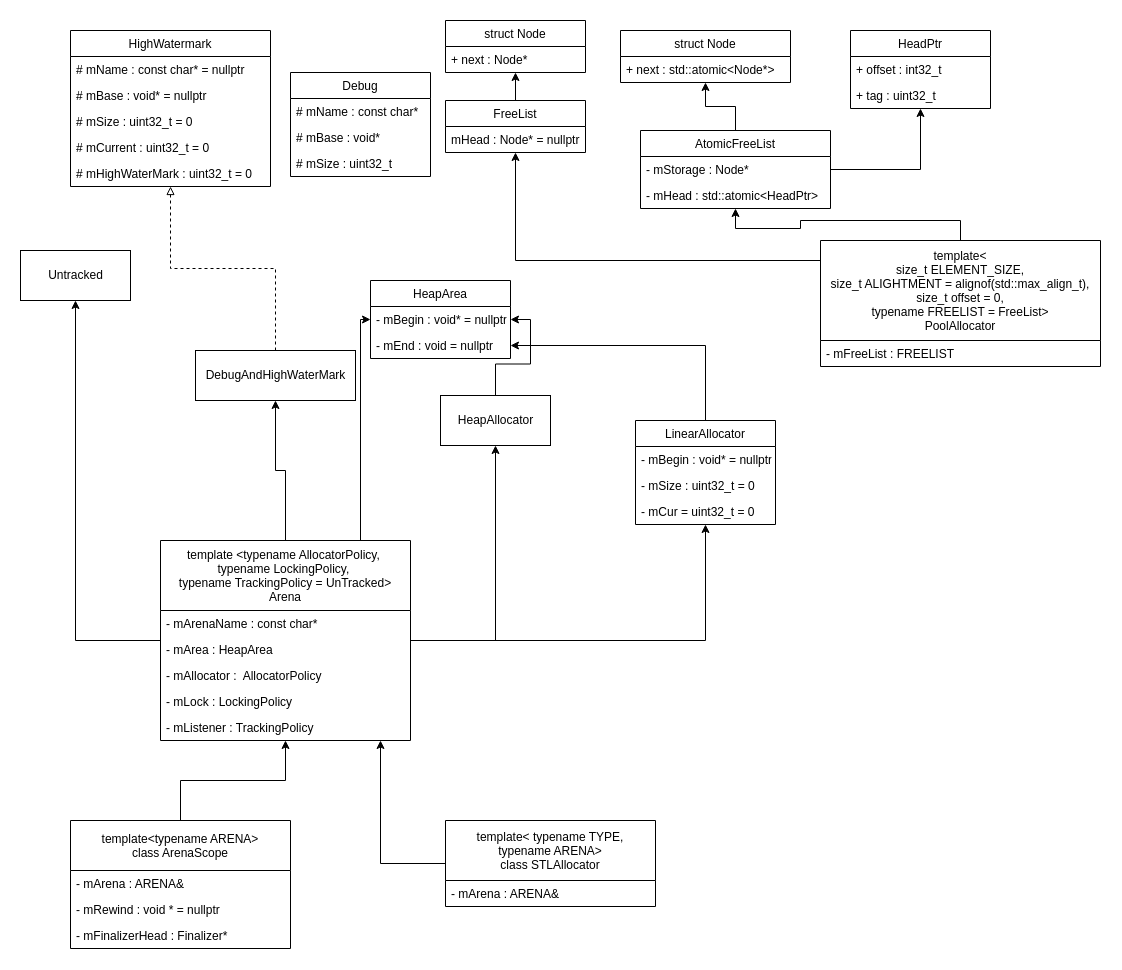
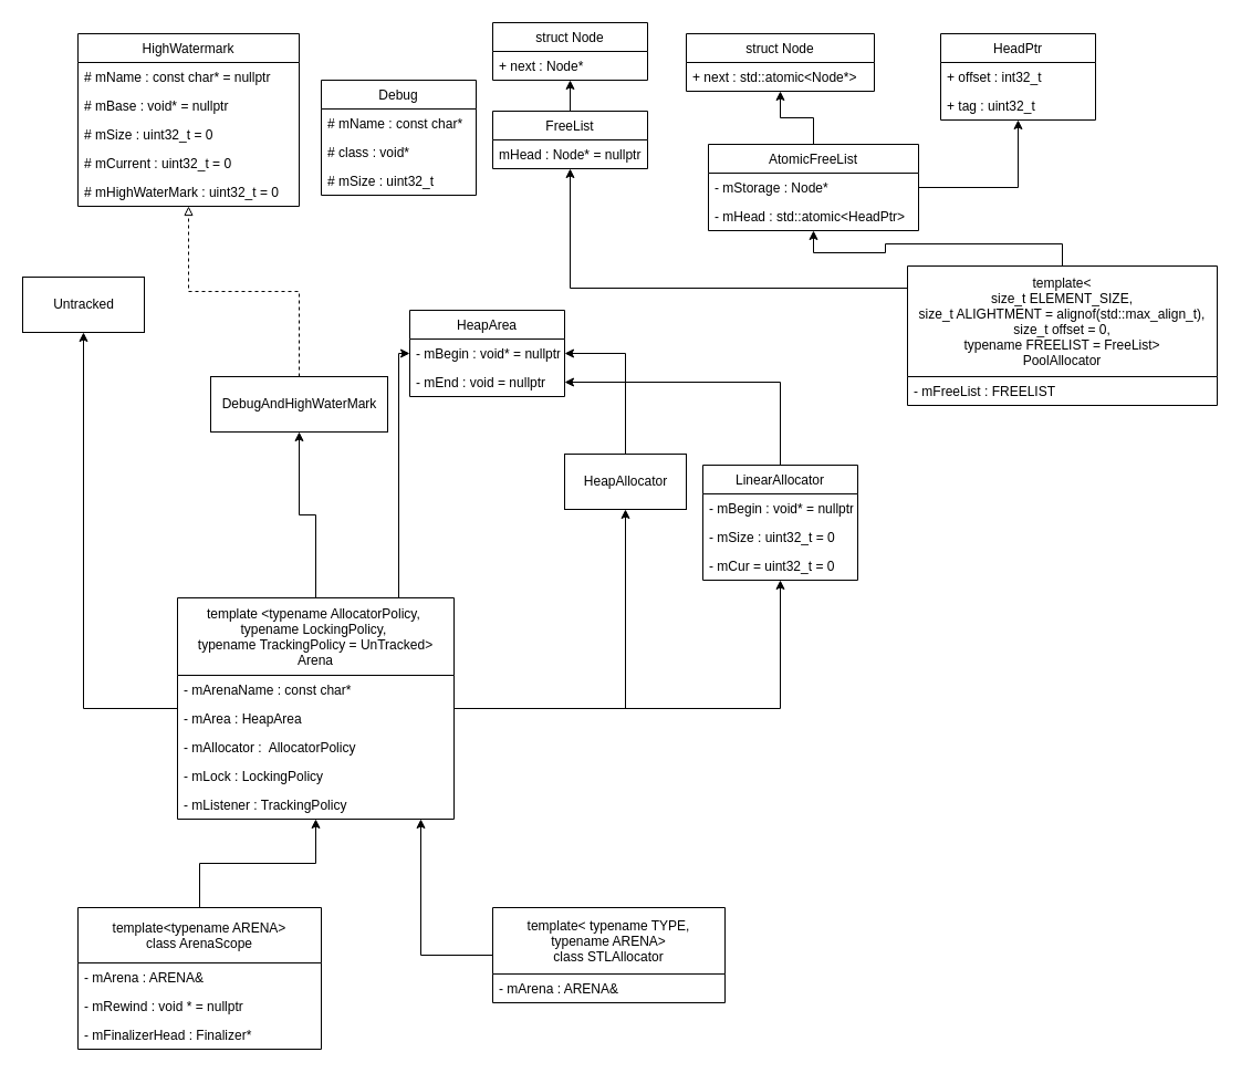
  <mxCell id="0" />
  <mxCell id="1" parent="0" />
  <mxCell id="2" style="edgeStyle=orthogonalEdgeStyle;rounded=0;orthogonalLoop=1;jettySize=auto;html=1;entryX=1;entryY=0.5;entryDx=0;entryDy=0;endArrow=classic;endFill=1;" edge="1" parent="1" source="3" target="30"><mxGeometry relative="1" as="geometry" /></mxCell>
  <mxCell id="3" value="LinearAllocator" style="swimlane;fontStyle=0;childLayout=stackLayout;horizontal=1;startSize=26;fillColor=none;horizontalStack=0;resizeParent=1;resizeParentMax=0;resizeLast=0;collapsible=1;marginBottom=0;" vertex="1" parent="1"><mxGeometry x="635" y="420" width="140" height="104" as="geometry" /></mxCell>
  <mxCell id="4" value="- mBegin : void* = nullptr" style="text;strokeColor=none;fillColor=none;align=left;verticalAlign=top;spacingLeft=4;spacingRight=4;overflow=hidden;rotatable=0;points=[[0,0.5],[1,0.5]];portConstraint=eastwest;" vertex="1" parent="3"><mxGeometry y="26" width="140" height="26" as="geometry" /></mxCell>
  <mxCell id="5" value="- mSize : uint32_t = 0" style="text;strokeColor=none;fillColor=none;align=left;verticalAlign=top;spacingLeft=4;spacingRight=4;overflow=hidden;rotatable=0;points=[[0,0.5],[1,0.5]];portConstraint=eastwest;" vertex="1" parent="3"><mxGeometry y="52" width="140" height="26" as="geometry" /></mxCell>
  <mxCell id="6" value="- mCur = uint32_t = 0" style="text;strokeColor=none;fillColor=none;align=left;verticalAlign=top;spacingLeft=4;spacingRight=4;overflow=hidden;rotatable=0;points=[[0,0.5],[1,0.5]];portConstraint=eastwest;" vertex="1" parent="3"><mxGeometry y="78" width="140" height="26" as="geometry" /></mxCell>
  <mxCell id="7" style="edgeStyle=orthogonalEdgeStyle;rounded=0;orthogonalLoop=1;jettySize=auto;html=1;entryX=1;entryY=0.5;entryDx=0;entryDy=0;endArrow=classic;endFill=1;" edge="1" parent="1" source="8" target="29"><mxGeometry relative="1" as="geometry" /></mxCell>
- <mxCell id="8" value="HeapAllocator" style="html=1;" vertex="1" parent="1"><mxGeometry x="440" y="395" width="110" height="50" as="geometry" /></mxCell>
+ <mxCell id="8" value="HeapAllocator" style="html=1;" vertex="1" parent="1"><mxGeometry x="510" y="410" width="110" height="50" as="geometry" /></mxCell>
  <mxCell id="9" style="edgeStyle=orthogonalEdgeStyle;rounded=0;orthogonalLoop=1;jettySize=auto;html=1;" edge="1" parent="1" source="10" target="12"><mxGeometry relative="1" as="geometry" /></mxCell>
  <mxCell id="10" value="FreeList" style="swimlane;fontStyle=0;childLayout=stackLayout;horizontal=1;startSize=26;fillColor=none;horizontalStack=0;resizeParent=1;resizeParentMax=0;resizeLast=0;collapsible=1;marginBottom=0;" vertex="1" parent="1"><mxGeometry x="445" y="100" width="140" height="52" as="geometry" /></mxCell>
  <mxCell id="11" value="mHead : Node* = nullptr" style="text;strokeColor=none;fillColor=none;align=left;verticalAlign=top;spacingLeft=4;spacingRight=4;overflow=hidden;rotatable=0;points=[[0,0.5],[1,0.5]];portConstraint=eastwest;" vertex="1" parent="10"><mxGeometry y="26" width="140" height="26" as="geometry" /></mxCell>
  <mxCell id="12" value="struct Node" style="swimlane;fontStyle=0;childLayout=stackLayout;horizontal=1;startSize=26;fillColor=none;horizontalStack=0;resizeParent=1;resizeParentMax=0;resizeLast=0;collapsible=1;marginBottom=0;" vertex="1" parent="1"><mxGeometry x="445" y="20" width="140" height="52" as="geometry" /></mxCell>
  <mxCell id="13" value="+ next : Node*" style="text;strokeColor=none;fillColor=none;align=left;verticalAlign=top;spacingLeft=4;spacingRight=4;overflow=hidden;rotatable=0;points=[[0,0.5],[1,0.5]];portConstraint=eastwest;" vertex="1" parent="12"><mxGeometry y="26" width="140" height="26" as="geometry" /></mxCell>
  <mxCell id="14" style="edgeStyle=orthogonalEdgeStyle;rounded=0;orthogonalLoop=1;jettySize=auto;html=1;" edge="1" parent="1" source="16" target="19"><mxGeometry relative="1" as="geometry" /></mxCell>
  <mxCell id="15" style="edgeStyle=orthogonalEdgeStyle;rounded=0;orthogonalLoop=1;jettySize=auto;html=1;" edge="1" parent="1" source="16" target="21"><mxGeometry relative="1" as="geometry" /></mxCell>
  <mxCell id="16" value="AtomicFreeList" style="swimlane;fontStyle=0;childLayout=stackLayout;horizontal=1;startSize=26;fillColor=none;horizontalStack=0;resizeParent=1;resizeParentMax=0;resizeLast=0;collapsible=1;marginBottom=0;" vertex="1" parent="1"><mxGeometry x="640" y="130" width="190" height="78" as="geometry" /></mxCell>
  <mxCell id="17" value="- mStorage : Node*" style="text;strokeColor=none;fillColor=none;align=left;verticalAlign=top;spacingLeft=4;spacingRight=4;overflow=hidden;rotatable=0;points=[[0,0.5],[1,0.5]];portConstraint=eastwest;" vertex="1" parent="16"><mxGeometry y="26" width="190" height="26" as="geometry" /></mxCell>
  <mxCell id="18" value="- mHead : std::atomic&lt;HeadPtr&gt;" style="text;strokeColor=none;fillColor=none;align=left;verticalAlign=top;spacingLeft=4;spacingRight=4;overflow=hidden;rotatable=0;points=[[0,0.5],[1,0.5]];portConstraint=eastwest;" vertex="1" parent="16"><mxGeometry y="52" width="190" height="26" as="geometry" /></mxCell>
  <mxCell id="19" value="struct Node" style="swimlane;fontStyle=0;childLayout=stackLayout;horizontal=1;startSize=26;fillColor=none;horizontalStack=0;resizeParent=1;resizeParentMax=0;resizeLast=0;collapsible=1;marginBottom=0;" vertex="1" parent="1"><mxGeometry x="620" y="30" width="170" height="52" as="geometry" /></mxCell>
  <mxCell id="20" value="+ next : std::atomic&lt;Node*&gt;" style="text;strokeColor=none;fillColor=none;align=left;verticalAlign=top;spacingLeft=4;spacingRight=4;overflow=hidden;rotatable=0;points=[[0,0.5],[1,0.5]];portConstraint=eastwest;" vertex="1" parent="19"><mxGeometry y="26" width="170" height="26" as="geometry" /></mxCell>
  <mxCell id="21" value="HeadPtr" style="swimlane;fontStyle=0;childLayout=stackLayout;horizontal=1;startSize=26;fillColor=none;horizontalStack=0;resizeParent=1;resizeParentMax=0;resizeLast=0;collapsible=1;marginBottom=0;" vertex="1" parent="1"><mxGeometry x="850" y="30" width="140" height="78" as="geometry" /></mxCell>
  <mxCell id="22" value="+ offset : int32_t" style="text;strokeColor=none;fillColor=none;align=left;verticalAlign=top;spacingLeft=4;spacingRight=4;overflow=hidden;rotatable=0;points=[[0,0.5],[1,0.5]];portConstraint=eastwest;" vertex="1" parent="21"><mxGeometry y="26" width="140" height="26" as="geometry" /></mxCell>
  <mxCell id="23" value="+ tag : uint32_t" style="text;strokeColor=none;fillColor=none;align=left;verticalAlign=top;spacingLeft=4;spacingRight=4;overflow=hidden;rotatable=0;points=[[0,0.5],[1,0.5]];portConstraint=eastwest;" vertex="1" parent="21"><mxGeometry y="52" width="140" height="26" as="geometry" /></mxCell>
  <mxCell id="24" style="edgeStyle=orthogonalEdgeStyle;rounded=0;orthogonalLoop=1;jettySize=auto;html=1;" edge="1" parent="1" source="26" target="10"><mxGeometry relative="1" as="geometry"><Array as="points"><mxPoint x="515" y="260" /></Array></mxGeometry></mxCell>
  <mxCell id="25" style="edgeStyle=orthogonalEdgeStyle;rounded=0;orthogonalLoop=1;jettySize=auto;html=1;" edge="1" parent="1" source="26" target="16"><mxGeometry relative="1" as="geometry" /></mxCell>
  <mxCell id="26" value="template&lt;&#10;size_t ELEMENT_SIZE,&#10;size_t ALIGHTMENT = alignof(std::max_align_t),&#10;size_t offset = 0,&#10;typename FREELIST = FreeList&gt;&#10;PoolAllocator" style="swimlane;fontStyle=0;childLayout=stackLayout;horizontal=1;startSize=100;fillColor=none;horizontalStack=0;resizeParent=1;resizeParentMax=0;resizeLast=0;collapsible=1;marginBottom=0;" vertex="1" parent="1"><mxGeometry x="820" y="240" width="280" height="126" as="geometry" /></mxCell>
  <mxCell id="27" value="- mFreeList : FREELIST" style="text;strokeColor=none;fillColor=none;align=left;verticalAlign=top;spacingLeft=4;spacingRight=4;overflow=hidden;rotatable=0;points=[[0,0.5],[1,0.5]];portConstraint=eastwest;" vertex="1" parent="26"><mxGeometry y="100" width="280" height="26" as="geometry" /></mxCell>
  <mxCell id="28" value="HeapArea" style="swimlane;fontStyle=0;childLayout=stackLayout;horizontal=1;startSize=26;fillColor=none;horizontalStack=0;resizeParent=1;resizeParentMax=0;resizeLast=0;collapsible=1;marginBottom=0;" vertex="1" parent="1"><mxGeometry x="370" y="280" width="140" height="78" as="geometry" /></mxCell>
  <mxCell id="29" value="- mBegin : void* = nullptr" style="text;strokeColor=none;fillColor=none;align=left;verticalAlign=top;spacingLeft=4;spacingRight=4;overflow=hidden;rotatable=0;points=[[0,0.5],[1,0.5]];portConstraint=eastwest;" vertex="1" parent="28"><mxGeometry y="26" width="140" height="26" as="geometry" /></mxCell>
  <mxCell id="30" value="- mEnd : void = nullptr" style="text;strokeColor=none;fillColor=none;align=left;verticalAlign=top;spacingLeft=4;spacingRight=4;overflow=hidden;rotatable=0;points=[[0,0.5],[1,0.5]];portConstraint=eastwest;" vertex="1" parent="28"><mxGeometry y="52" width="140" height="26" as="geometry" /></mxCell>
  <mxCell id="31" value="Untracked" style="html=1;" vertex="1" parent="1"><mxGeometry x="20" y="250" width="110" height="50" as="geometry" /></mxCell>
  <mxCell id="32" value="HighWatermark" style="swimlane;fontStyle=0;childLayout=stackLayout;horizontal=1;startSize=26;fillColor=none;horizontalStack=0;resizeParent=1;resizeParentMax=0;resizeLast=0;collapsible=1;marginBottom=0;" vertex="1" parent="1"><mxGeometry x="70" y="30" width="200" height="156" as="geometry" /></mxCell>
  <mxCell id="33" value="# mName : const char* = nullptr" style="text;strokeColor=none;fillColor=none;align=left;verticalAlign=top;spacingLeft=4;spacingRight=4;overflow=hidden;rotatable=0;points=[[0,0.5],[1,0.5]];portConstraint=eastwest;" vertex="1" parent="32"><mxGeometry y="26" width="200" height="26" as="geometry" /></mxCell>
  <mxCell id="34" value="# mBase : void* = nullptr" style="text;strokeColor=none;fillColor=none;align=left;verticalAlign=top;spacingLeft=4;spacingRight=4;overflow=hidden;rotatable=0;points=[[0,0.5],[1,0.5]];portConstraint=eastwest;" vertex="1" parent="32"><mxGeometry y="52" width="200" height="26" as="geometry" /></mxCell>
  <mxCell id="35" value="# mSize : uint32_t = 0" style="text;strokeColor=none;fillColor=none;align=left;verticalAlign=top;spacingLeft=4;spacingRight=4;overflow=hidden;rotatable=0;points=[[0,0.5],[1,0.5]];portConstraint=eastwest;" vertex="1" parent="32"><mxGeometry y="78" width="200" height="26" as="geometry" /></mxCell>
  <mxCell id="36" value="# mCurrent : uint32_t = 0" style="text;strokeColor=none;fillColor=none;align=left;verticalAlign=top;spacingLeft=4;spacingRight=4;overflow=hidden;rotatable=0;points=[[0,0.5],[1,0.5]];portConstraint=eastwest;" vertex="1" parent="32"><mxGeometry y="104" width="200" height="26" as="geometry" /></mxCell>
  <mxCell id="37" value="# mHighWaterMark : uint32_t = 0" style="text;strokeColor=none;fillColor=none;align=left;verticalAlign=top;spacingLeft=4;spacingRight=4;overflow=hidden;rotatable=0;points=[[0,0.5],[1,0.5]];portConstraint=eastwest;" vertex="1" parent="32"><mxGeometry y="130" width="200" height="26" as="geometry" /></mxCell>
  <mxCell id="38" value="Debug" style="swimlane;fontStyle=0;childLayout=stackLayout;horizontal=1;startSize=26;fillColor=none;horizontalStack=0;resizeParent=1;resizeParentMax=0;resizeLast=0;collapsible=1;marginBottom=0;" vertex="1" parent="1"><mxGeometry x="290" y="72" width="140" height="104" as="geometry" /></mxCell>
  <mxCell id="39" value="# mName : const char* " style="text;strokeColor=none;fillColor=none;align=left;verticalAlign=top;spacingLeft=4;spacingRight=4;overflow=hidden;rotatable=0;points=[[0,0.5],[1,0.5]];portConstraint=eastwest;" vertex="1" parent="38"><mxGeometry y="26" width="140" height="26" as="geometry" /></mxCell>
- <mxCell id="40" value="# mBase : void*" style="text;strokeColor=none;fillColor=none;align=left;verticalAlign=top;spacingLeft=4;spacingRight=4;overflow=hidden;rotatable=0;points=[[0,0.5],[1,0.5]];portConstraint=eastwest;" vertex="1" parent="38"><mxGeometry y="52" width="140" height="26" as="geometry" /></mxCell>
+ <mxCell id="40" value="# class : void*" style="text;strokeColor=none;fillColor=none;align=left;verticalAlign=top;spacingLeft=4;spacingRight=4;overflow=hidden;rotatable=0;points=[[0,0.5],[1,0.5]];portConstraint=eastwest;" vertex="1" parent="38"><mxGeometry y="52" width="140" height="26" as="geometry" /></mxCell>
  <mxCell id="41" value="# mSize : uint32_t" style="text;strokeColor=none;fillColor=none;align=left;verticalAlign=top;spacingLeft=4;spacingRight=4;overflow=hidden;rotatable=0;points=[[0,0.5],[1,0.5]];portConstraint=eastwest;" vertex="1" parent="38"><mxGeometry y="78" width="140" height="26" as="geometry" /></mxCell>
  <mxCell id="42" style="edgeStyle=orthogonalEdgeStyle;rounded=0;orthogonalLoop=1;jettySize=auto;html=1;endArrow=block;endFill=0;dashed=1;" edge="1" parent="1" source="43" target="32"><mxGeometry relative="1" as="geometry" /></mxCell>
- <mxCell id="43" value="DebugAndHighWaterMark" style="html=1;" vertex="1" parent="1"><mxGeometry x="195" y="350" width="160" height="50" as="geometry" /></mxCell>
+ <mxCell id="43" value="DebugAndHighWaterMark" style="html=1;" vertex="1" parent="1"><mxGeometry x="190" y="340" width="160" height="50" as="geometry" /></mxCell>
  <mxCell id="44" style="edgeStyle=orthogonalEdgeStyle;rounded=0;orthogonalLoop=1;jettySize=auto;html=1;endArrow=classic;endFill=1;" edge="1" parent="1" source="49" target="43"><mxGeometry relative="1" as="geometry" /></mxCell>
  <mxCell id="45" style="edgeStyle=orthogonalEdgeStyle;rounded=0;orthogonalLoop=1;jettySize=auto;html=1;endArrow=classic;endFill=1;" edge="1" parent="1" source="49" target="31"><mxGeometry relative="1" as="geometry" /></mxCell>
  <mxCell id="46" style="edgeStyle=orthogonalEdgeStyle;rounded=0;orthogonalLoop=1;jettySize=auto;html=1;endArrow=classic;endFill=1;" edge="1" parent="1" source="49" target="3"><mxGeometry relative="1" as="geometry" /></mxCell>
  <mxCell id="47" style="edgeStyle=orthogonalEdgeStyle;rounded=0;orthogonalLoop=1;jettySize=auto;html=1;endArrow=classic;endFill=1;" edge="1" parent="1" source="49" target="8"><mxGeometry relative="1" as="geometry" /></mxCell>
  <mxCell id="48" style="edgeStyle=orthogonalEdgeStyle;rounded=0;orthogonalLoop=1;jettySize=auto;html=1;endArrow=classic;endFill=1;" edge="1" parent="1" source="49" target="29"><mxGeometry relative="1" as="geometry"><Array as="points"><mxPoint x="360" y="319" /></Array></mxGeometry></mxCell>
  <mxCell id="49" value="template &lt;typename AllocatorPolicy, &#10;typename LockingPolicy, &#10;typename TrackingPolicy = UnTracked&gt;&#10;Arena" style="swimlane;fontStyle=0;childLayout=stackLayout;horizontal=1;startSize=70;fillColor=none;horizontalStack=0;resizeParent=1;resizeParentMax=0;resizeLast=0;collapsible=1;marginBottom=0;" vertex="1" parent="1"><mxGeometry x="160" y="540" width="250" height="200" as="geometry" /></mxCell>
  <mxCell id="50" value="- mArenaName : const char*" style="text;strokeColor=none;fillColor=none;align=left;verticalAlign=top;spacingLeft=4;spacingRight=4;overflow=hidden;rotatable=0;points=[[0,0.5],[1,0.5]];portConstraint=eastwest;" vertex="1" parent="49"><mxGeometry y="70" width="250" height="26" as="geometry" /></mxCell>
  <mxCell id="51" value="- mArea : HeapArea" style="text;strokeColor=none;fillColor=none;align=left;verticalAlign=top;spacingLeft=4;spacingRight=4;overflow=hidden;rotatable=0;points=[[0,0.5],[1,0.5]];portConstraint=eastwest;" vertex="1" parent="49"><mxGeometry y="96" width="250" height="26" as="geometry" /></mxCell>
  <mxCell id="52" value="- mAllocator :  AllocatorPolicy" style="text;strokeColor=none;fillColor=none;align=left;verticalAlign=top;spacingLeft=4;spacingRight=4;overflow=hidden;rotatable=0;points=[[0,0.5],[1,0.5]];portConstraint=eastwest;" vertex="1" parent="49"><mxGeometry y="122" width="250" height="26" as="geometry" /></mxCell>
  <mxCell id="53" value="- mLock : LockingPolicy" style="text;strokeColor=none;fillColor=none;align=left;verticalAlign=top;spacingLeft=4;spacingRight=4;overflow=hidden;rotatable=0;points=[[0,0.5],[1,0.5]];portConstraint=eastwest;" vertex="1" parent="49"><mxGeometry y="148" width="250" height="26" as="geometry" /></mxCell>
  <mxCell id="54" value="- mListener : TrackingPolicy" style="text;strokeColor=none;fillColor=none;align=left;verticalAlign=top;spacingLeft=4;spacingRight=4;overflow=hidden;rotatable=0;points=[[0,0.5],[1,0.5]];portConstraint=eastwest;" vertex="1" parent="49"><mxGeometry y="174" width="250" height="26" as="geometry" /></mxCell>
  <mxCell id="55" style="edgeStyle=orthogonalEdgeStyle;rounded=0;orthogonalLoop=1;jettySize=auto;html=1;endArrow=classic;endFill=1;" edge="1" parent="1" source="56" target="49"><mxGeometry relative="1" as="geometry" /></mxCell>
  <mxCell id="56" value="template&lt;typename ARENA&gt;&#10;class ArenaScope" style="swimlane;fontStyle=0;childLayout=stackLayout;horizontal=1;startSize=50;fillColor=none;horizontalStack=0;resizeParent=1;resizeParentMax=0;resizeLast=0;collapsible=1;marginBottom=0;" vertex="1" parent="1"><mxGeometry x="70" y="820" width="220" height="128" as="geometry" /></mxCell>
  <mxCell id="57" value="- mArena : ARENA&amp;" style="text;strokeColor=none;fillColor=none;align=left;verticalAlign=top;spacingLeft=4;spacingRight=4;overflow=hidden;rotatable=0;points=[[0,0.5],[1,0.5]];portConstraint=eastwest;" vertex="1" parent="56"><mxGeometry y="50" width="220" height="26" as="geometry" /></mxCell>
  <mxCell id="58" value="- mRewind : void * = nullptr" style="text;strokeColor=none;fillColor=none;align=left;verticalAlign=top;spacingLeft=4;spacingRight=4;overflow=hidden;rotatable=0;points=[[0,0.5],[1,0.5]];portConstraint=eastwest;" vertex="1" parent="56"><mxGeometry y="76" width="220" height="26" as="geometry" /></mxCell>
  <mxCell id="59" value="- mFinalizerHead : Finalizer*" style="text;strokeColor=none;fillColor=none;align=left;verticalAlign=top;spacingLeft=4;spacingRight=4;overflow=hidden;rotatable=0;points=[[0,0.5],[1,0.5]];portConstraint=eastwest;" vertex="1" parent="56"><mxGeometry y="102" width="220" height="26" as="geometry" /></mxCell>
  <mxCell id="60" style="edgeStyle=orthogonalEdgeStyle;rounded=0;orthogonalLoop=1;jettySize=auto;html=1;endArrow=classic;endFill=1;" edge="1" parent="1" source="61" target="49"><mxGeometry relative="1" as="geometry"><Array as="points"><mxPoint x="380" y="863" /></Array></mxGeometry></mxCell>
  <mxCell id="61" value="template&lt; typename TYPE, &#10;typename ARENA&gt;&#10;class STLAllocator" style="swimlane;fontStyle=0;childLayout=stackLayout;horizontal=1;startSize=60;fillColor=none;horizontalStack=0;resizeParent=1;resizeParentMax=0;resizeLast=0;collapsible=1;marginBottom=0;" vertex="1" parent="1"><mxGeometry x="445" y="820" width="210" height="86" as="geometry" /></mxCell>
  <mxCell id="62" value="- mArena : ARENA&amp;" style="text;strokeColor=none;fillColor=none;align=left;verticalAlign=top;spacingLeft=4;spacingRight=4;overflow=hidden;rotatable=0;points=[[0,0.5],[1,0.5]];portConstraint=eastwest;" vertex="1" parent="61"><mxGeometry y="60" width="210" height="26" as="geometry" /></mxCell>
